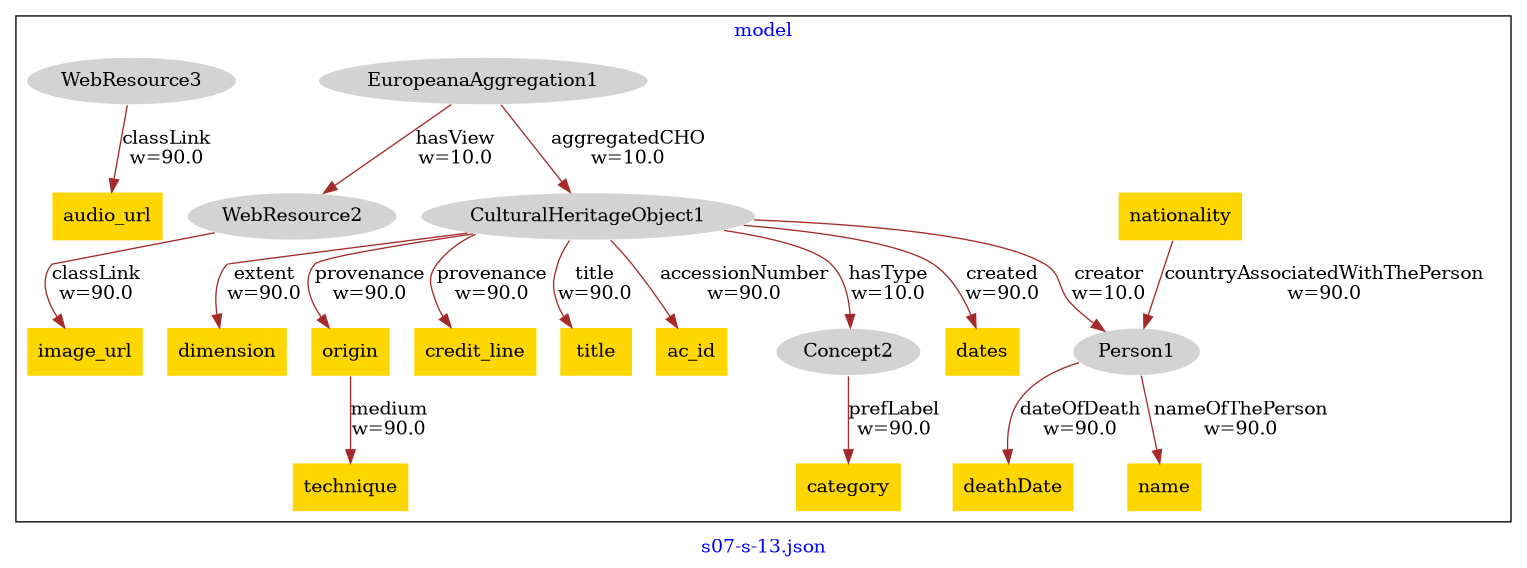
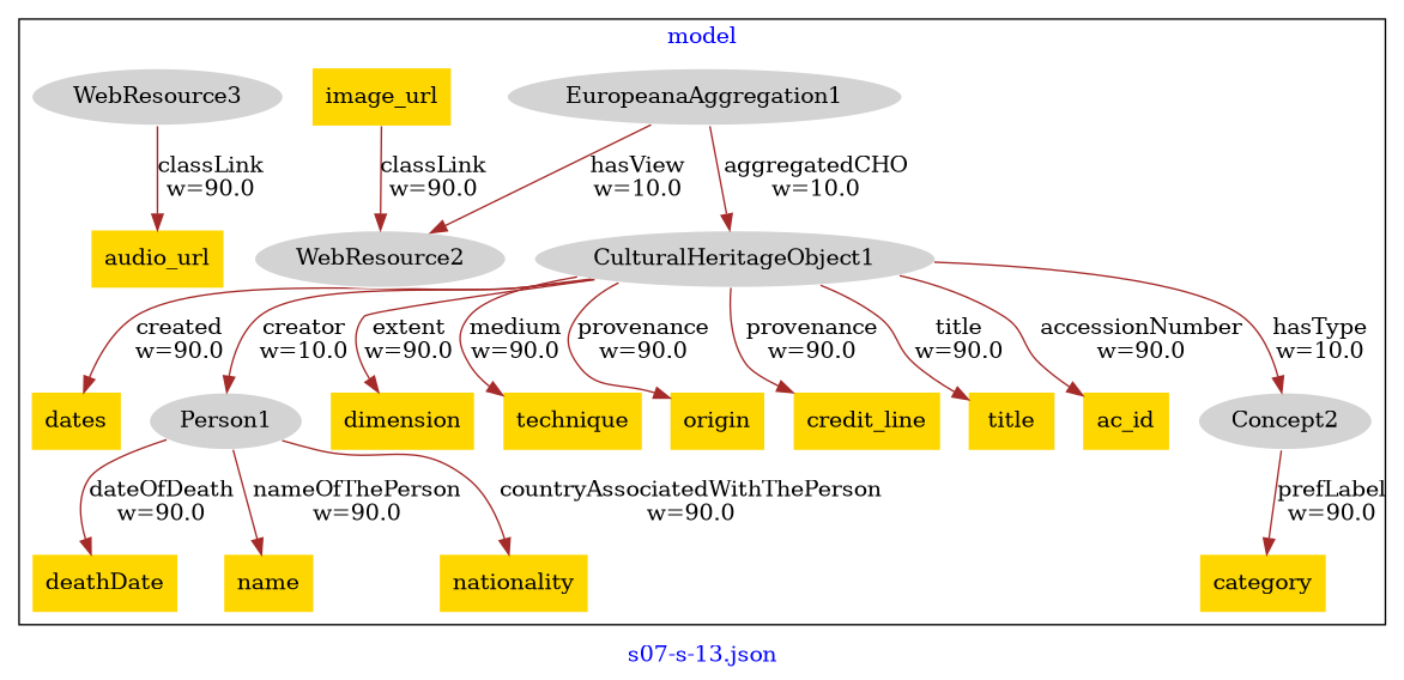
  digraph {
    fontcolor=blue
    label="s07-s-13.json"
    remincross=true
    node [fillcolor=gold style=filled shape=plaintext]
    edge [color=brown fontcolor=black]
    n1 [color=white fillcolor=lightgray label="CulturalHeritageObject1\n" shape=""]
    n2 [label="dates\n"]
    n3 [color=white fillcolor=lightgray label="Person1\n" shape=""]
    n4 [label="dimension\n"]
    n5 [label="technique\n"]
    n6 [label="origin\n"]
    n7 [label="credit_line\n"]
    n8 [label="title\n"]
    n9 [label="ac_id\n"]
    n10 [color=white fillcolor=lightgray label="Concept2\n" shape=""]
    n11 [label="nationality\n"]
    n12 [label="deathDate\n"]
    n13 [label="name\n"]
    n14 [color=white fillcolor=lightgray label="EuropeanaAggregation1\n" shape=""]
    n15 [color=white fillcolor=lightgray label="WebResource2\n" shape=""]
    n16 [color=white fillcolor=lightgray label="WebResource3\n" shape=""]
    n17 [label="image_url\n"]
    n18 [label="audio_url\n"]
    n19 [label="category\n"]
    subgraph cluster_1 {
      label=model
      n1
      n2
      n3
      n4
      n5
      n6
      n7
      n8
      n9
      n10
      n11
      n12
      n13
      n14
      n15
      n16
      n17
      n18
      n19
    }
    n1 -> n2 [label="created\nw=90.0"]
    n1 -> n3 [label="creator\nw=10.0"]
    n1 -> n4 [label="extent\nw=90.0"]
-   n6 -> n5 [label="medium\nw=90.0"]
+   n1 -> n5 [label="medium\nw=90.0"]
    n1 -> n6 [label="provenance\nw=90.0"]
    n1 -> n7 [label="provenance\nw=90.0"]
    n1 -> n8 [label="title\nw=90.0"]
    n1 -> n9 [label="accessionNumber\nw=90.0"]
    n1 -> n10 [label="hasType\nw=10.0"]
-   n11 -> n3 [label="countryAssociatedWithThePerson\nw=90.0"]
+   n3 -> n11 [label="countryAssociatedWithThePerson\nw=90.0"]
    n3 -> n12 [label="dateOfDeath\nw=90.0"]
    n3 -> n13 [label="nameOfThePerson\nw=90.0"]
    n10 -> n19 [label="prefLabel\nw=90.0"]
    n14 -> n1 [label="aggregatedCHO\nw=10.0"]
    n14 -> n15 [label="hasView\nw=10.0"]
-   n15 -> n17 [label="classLink\nw=90.0"]
+   n17 -> n15 [label="classLink\nw=90.0"]
    n16 -> n18 [label="classLink\nw=90.0"]
  }
